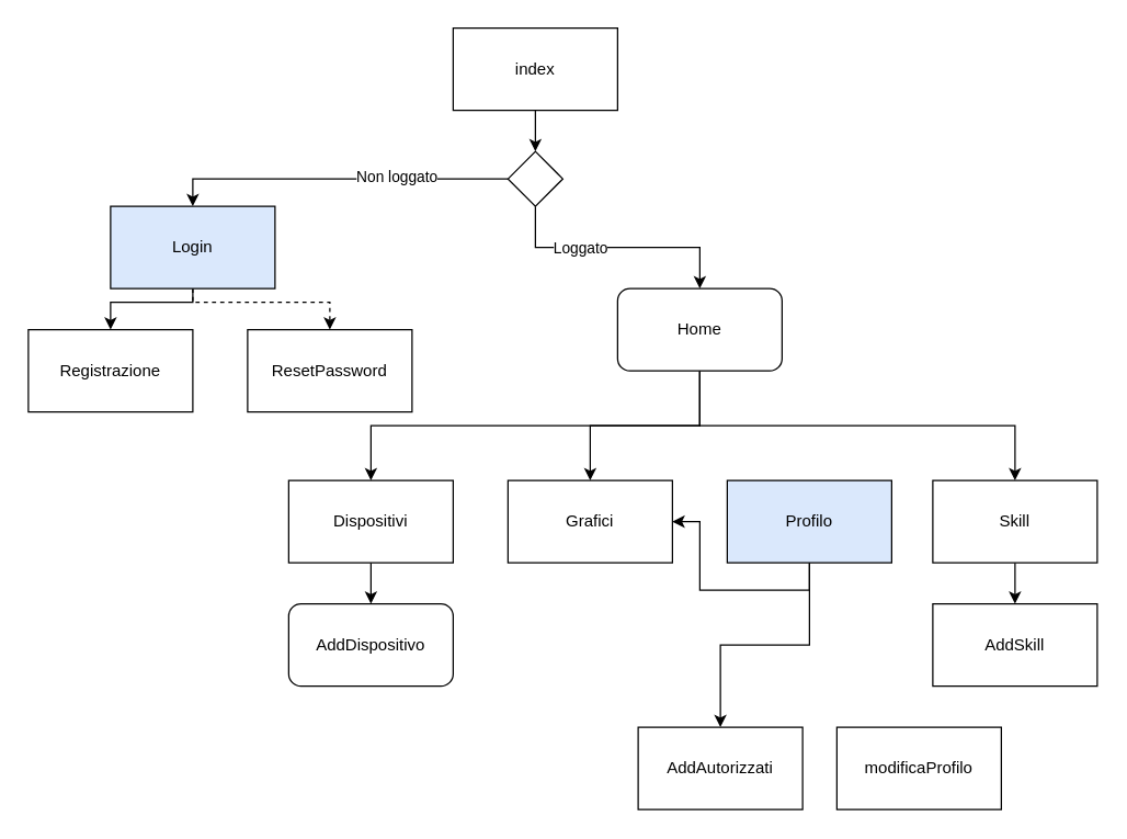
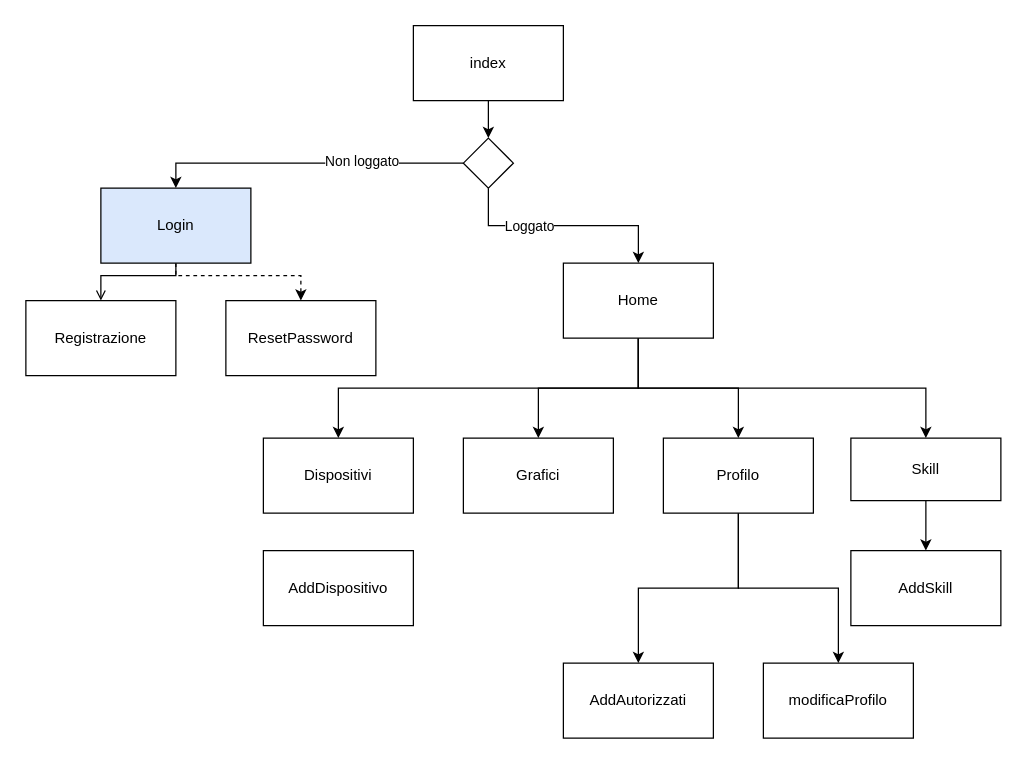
  <mxCell id="0" />
  <mxCell id="1" parent="0" />
  <mxCell id="2" style="edgeStyle=orthogonalEdgeStyle;rounded=0;orthogonalLoop=1;jettySize=auto;html=1;entryX=0.5;entryY=0;entryDx=0;entryDy=0;" edge="1" parent="1" source="3" target="30"><mxGeometry relative="1" as="geometry" /></mxCell>
  <mxCell id="3" value="index" style="rounded=0;whiteSpace=wrap;html=1;" vertex="1" parent="1"><mxGeometry x="330" y="20" width="120" height="60" as="geometry" /></mxCell>
  <mxCell id="4" value="Registrazione" style="rounded=0;whiteSpace=wrap;html=1;" vertex="1" parent="1"><mxGeometry x="20" y="240" width="120" height="60" as="geometry" /></mxCell>
- <mxCell id="5" style="edgeStyle=orthogonalEdgeStyle;rounded=0;orthogonalLoop=1;jettySize=auto;html=1;" edge="1" parent="1" source="7" target="4"><mxGeometry relative="1" as="geometry"><Array as="points"><mxPoint x="140" y="220" /><mxPoint x="80" y="220" /></Array></mxGeometry></mxCell>
+ <mxCell id="5" style="edgeStyle=orthogonalEdgeStyle;rounded=0;orthogonalLoop=1;jettySize=auto;html=1;endArrow=open;" edge="1" parent="1" source="7" target="4"><mxGeometry relative="1" as="geometry"><Array as="points"><mxPoint x="140" y="220" /><mxPoint x="80" y="220" /></Array></mxGeometry></mxCell>
  <mxCell id="6" style="edgeStyle=orthogonalEdgeStyle;rounded=0;orthogonalLoop=1;jettySize=auto;html=1;dashed=1;" edge="1" parent="1" source="7" target="8"><mxGeometry relative="1" as="geometry"><Array as="points"><mxPoint x="140" y="220" /><mxPoint x="240" y="220" /></Array></mxGeometry></mxCell>
  <mxCell id="7" value="Login" style="rounded=0;whiteSpace=wrap;html=1;fillColor=#dae8fc;" vertex="1" parent="1"><mxGeometry x="80" y="150" width="120" height="60" as="geometry" /></mxCell>
  <mxCell id="8" value="ResetPassword" style="rounded=0;whiteSpace=wrap;html=1;" vertex="1" parent="1"><mxGeometry x="180" y="240" width="120" height="60" as="geometry" /></mxCell>
  <mxCell id="9" style="edgeStyle=orthogonalEdgeStyle;rounded=0;orthogonalLoop=1;jettySize=auto;html=1;entryX=0.5;entryY=0;entryDx=0;entryDy=0;" edge="1" parent="1" source="13" target="15"><mxGeometry relative="1" as="geometry"><Array as="points"><mxPoint x="510" y="310" /><mxPoint x="270" y="310" /></Array></mxGeometry></mxCell>
  <mxCell id="10" style="edgeStyle=orthogonalEdgeStyle;rounded=0;orthogonalLoop=1;jettySize=auto;html=1;exitX=0.5;exitY=1;exitDx=0;exitDy=0;entryX=0.5;entryY=0;entryDx=0;entryDy=0;" edge="1" parent="1" source="13" target="17"><mxGeometry relative="1" as="geometry" /></mxCell>
  <mxCell id="11" style="edgeStyle=orthogonalEdgeStyle;rounded=0;orthogonalLoop=1;jettySize=auto;html=1;exitX=0.5;exitY=1;exitDx=0;exitDy=0;" edge="1" parent="1" source="13" target="22"><mxGeometry relative="1" as="geometry" /></mxCell>
- <mxCell id="13" value="Home" style="whiteSpace=wrap;html=1;rounded=1;" vertex="1" parent="1"><mxGeometry x="450" y="210" width="120" height="60" as="geometry" /></mxCell>
- <mxCell id="14" style="edgeStyle=orthogonalEdgeStyle;rounded=0;orthogonalLoop=1;jettySize=auto;html=1;entryX=0.5;entryY=0;entryDx=0;entryDy=0;" edge="1" parent="1" source="15" target="16"><mxGeometry relative="1" as="geometry" /></mxCell>
+ <mxCell id="12" style="edgeStyle=orthogonalEdgeStyle;rounded=0;orthogonalLoop=1;jettySize=auto;html=1;entryX=0.5;entryY=0;entryDx=0;entryDy=0;" edge="1" parent="1" source="13" target="20"><mxGeometry relative="1" as="geometry"><Array as="points"><mxPoint x="510" y="310" /><mxPoint x="590" y="310" /></Array></mxGeometry></mxCell>
+ <mxCell id="13" value="Home" style="rounded=0;whiteSpace=wrap;html=1;" vertex="1" parent="1"><mxGeometry x="450" y="210" width="120" height="60" as="geometry" /></mxCell>
  <mxCell id="15" value="Dispositivi" style="rounded=0;whiteSpace=wrap;html=1;" vertex="1" parent="1"><mxGeometry x="210" y="350" width="120" height="60" as="geometry" /></mxCell>
- <mxCell id="16" value="AddDispositivo" style="whiteSpace=wrap;html=1;rounded=1;" vertex="1" parent="1"><mxGeometry x="210" y="440" width="120" height="60" as="geometry" /></mxCell>
+ <mxCell id="16" value="AddDispositivo" style="rounded=0;whiteSpace=wrap;html=1;" vertex="1" parent="1"><mxGeometry x="210" y="440" width="120" height="60" as="geometry" /></mxCell>
  <mxCell id="17" value="Grafici" style="rounded=0;whiteSpace=wrap;html=1;" vertex="1" parent="1"><mxGeometry x="370" y="350" width="120" height="60" as="geometry" /></mxCell>
  <mxCell id="18" style="edgeStyle=orthogonalEdgeStyle;rounded=0;orthogonalLoop=1;jettySize=auto;html=1;entryX=0.5;entryY=0;entryDx=0;entryDy=0;" edge="1" parent="1" source="20" target="25"><mxGeometry relative="1" as="geometry" /></mxCell>
- <mxCell id="19" style="edgeStyle=orthogonalEdgeStyle;rounded=0;orthogonalLoop=1;jettySize=auto;html=1;exitX=0.5;exitY=1;exitDx=0;exitDy=0;" edge="1" parent="1" source="20" target="17"><mxGeometry relative="1" as="geometry" /></mxCell>
- <mxCell id="20" value="Profilo" style="rounded=0;whiteSpace=wrap;html=1;fillColor=#dae8fc;" vertex="1" parent="1"><mxGeometry x="530" y="350" width="120" height="60" as="geometry" /></mxCell>
+ <mxCell id="19" style="edgeStyle=orthogonalEdgeStyle;rounded=0;orthogonalLoop=1;jettySize=auto;html=1;exitX=0.5;exitY=1;exitDx=0;exitDy=0;" edge="1" parent="1" source="20" target="24"><mxGeometry relative="1" as="geometry" /></mxCell>
+ <mxCell id="20" value="Profilo" style="rounded=0;whiteSpace=wrap;html=1;" vertex="1" parent="1"><mxGeometry x="530" y="350" width="120" height="60" as="geometry" /></mxCell>
  <mxCell id="21" style="edgeStyle=orthogonalEdgeStyle;rounded=0;orthogonalLoop=1;jettySize=auto;html=1;exitX=0.5;exitY=1;exitDx=0;exitDy=0;entryX=0.5;entryY=0;entryDx=0;entryDy=0;" edge="1" parent="1" source="22" target="23"><mxGeometry relative="1" as="geometry" /></mxCell>
- <mxCell id="22" value="Skill" style="rounded=0;whiteSpace=wrap;html=1;" vertex="1" parent="1"><mxGeometry x="680" y="350" width="120" height="60" as="geometry" /></mxCell>
+ <mxCell id="22" value="Skill" style="rounded=0;whiteSpace=wrap;html=1;" vertex="1" parent="1"><mxGeometry x="680" y="350" width="120" height="50" as="geometry" /></mxCell>
  <mxCell id="23" value="AddSkill" style="rounded=0;whiteSpace=wrap;html=1;" vertex="1" parent="1"><mxGeometry x="680" y="440" width="120" height="60" as="geometry" /></mxCell>
  <mxCell id="24" value="modificaProfilo" style="rounded=0;whiteSpace=wrap;html=1;" vertex="1" parent="1"><mxGeometry x="610" y="530" width="120" height="60" as="geometry" /></mxCell>
- <mxCell id="25" value="AddAutorizzati" style="rounded=0;whiteSpace=wrap;html=1;" vertex="1" parent="1"><mxGeometry x="465" y="530" width="120" height="60" as="geometry" /></mxCell>
+ <mxCell id="25" value="AddAutorizzati" style="rounded=0;whiteSpace=wrap;html=1;" vertex="1" parent="1"><mxGeometry x="450" y="530" width="120" height="60" as="geometry" /></mxCell>
  <mxCell id="26" style="edgeStyle=orthogonalEdgeStyle;rounded=0;orthogonalLoop=1;jettySize=auto;html=1;exitX=0;exitY=0.5;exitDx=0;exitDy=0;entryX=0.5;entryY=0;entryDx=0;entryDy=0;" edge="1" parent="1" source="30" target="7"><mxGeometry relative="1" as="geometry" /></mxCell>
  <mxCell id="27" value="Non loggato" style="edgeLabel;html=1;align=center;verticalAlign=middle;resizable=0;points=[];" vertex="1" connectable="0" parent="26"><mxGeometry x="-0.34" y="-2" relative="1" as="geometry"><mxPoint as="offset" /></mxGeometry></mxCell>
  <mxCell id="28" style="edgeStyle=orthogonalEdgeStyle;rounded=0;orthogonalLoop=1;jettySize=auto;html=1;exitX=0.5;exitY=1;exitDx=0;exitDy=0;entryX=0.5;entryY=0;entryDx=0;entryDy=0;" edge="1" parent="1" source="30" target="13"><mxGeometry relative="1" as="geometry" /></mxCell>
  <mxCell id="29" value="Loggato" style="edgeLabel;html=1;align=center;verticalAlign=middle;resizable=0;points=[];" vertex="1" connectable="0" parent="28"><mxGeometry x="-0.309" relative="1" as="geometry"><mxPoint as="offset" /></mxGeometry></mxCell>
  <mxCell id="30" value="" style="rhombus;whiteSpace=wrap;html=1;" vertex="1" parent="1"><mxGeometry x="370" y="110" width="40" height="40" as="geometry" /></mxCell>
